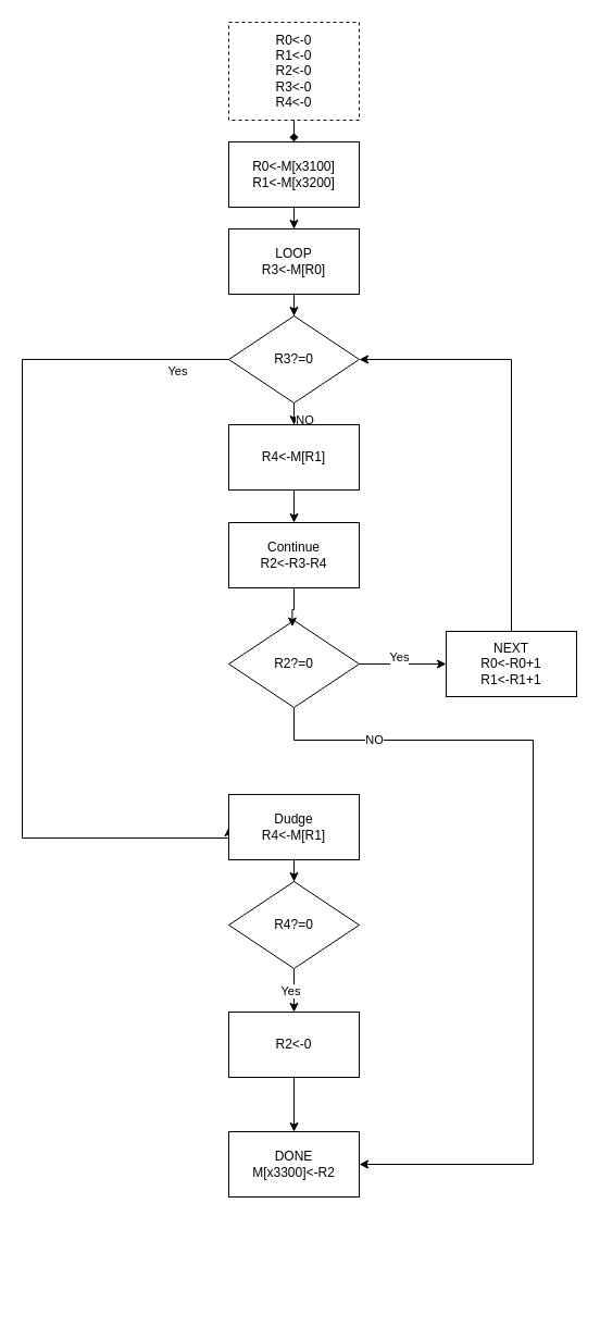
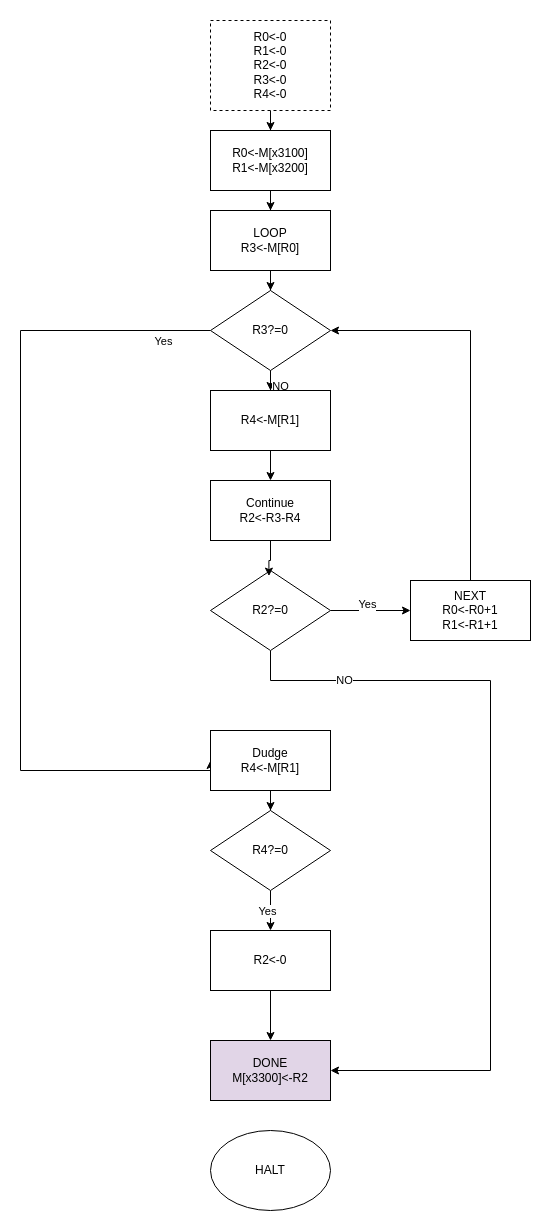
  <mxCell id="0" />
  <mxCell id="1" parent="0" />
- <mxCell id="2" style="edgeStyle=orthogonalEdgeStyle;rounded=0;orthogonalLoop=1;jettySize=auto;html=1;entryX=0.5;entryY=0;entryDx=0;entryDy=0;endArrow=diamond;" edge="1" parent="1" source="3" target="5"><mxGeometry relative="1" as="geometry" /></mxCell>
+ <mxCell id="2" style="edgeStyle=orthogonalEdgeStyle;rounded=0;orthogonalLoop=1;jettySize=auto;html=1;entryX=0.5;entryY=0;entryDx=0;entryDy=0;" edge="1" parent="1" source="3" target="5"><mxGeometry relative="1" as="geometry" /></mxCell>
  <mxCell id="3" value="R0&amp;lt;-0&lt;br&gt;R1&amp;lt;-0&lt;br&gt;R2&amp;lt;-0&lt;br&gt;R3&amp;lt;-0&lt;br&gt;R4&amp;lt;-0" style="rounded=0;whiteSpace=wrap;html=1;dashed=1;" vertex="1" parent="1"><mxGeometry x="210" y="20" width="120" height="90" as="geometry" /></mxCell>
  <mxCell id="4" style="edgeStyle=orthogonalEdgeStyle;rounded=0;orthogonalLoop=1;jettySize=auto;html=1;" edge="1" parent="1" source="5" target="7"><mxGeometry relative="1" as="geometry" /></mxCell>
  <mxCell id="5" value="R0&amp;lt;-M[x3100]&lt;br&gt;R1&amp;lt;-M[x3200]" style="rounded=0;whiteSpace=wrap;html=1;" vertex="1" parent="1"><mxGeometry x="210" y="130" width="120" height="60" as="geometry" /></mxCell>
  <mxCell id="6" style="edgeStyle=orthogonalEdgeStyle;rounded=0;orthogonalLoop=1;jettySize=auto;html=1;entryX=0.5;entryY=0;entryDx=0;entryDy=0;" edge="1" parent="1" source="7" target="12"><mxGeometry relative="1" as="geometry" /></mxCell>
  <mxCell id="7" value="LOOP&lt;br&gt;R3&amp;lt;-M[R0]" style="rounded=0;whiteSpace=wrap;html=1;" vertex="1" parent="1"><mxGeometry x="210" y="210" width="120" height="60" as="geometry" /></mxCell>
  <mxCell id="8" style="edgeStyle=orthogonalEdgeStyle;rounded=0;orthogonalLoop=1;jettySize=auto;html=1;entryX=0;entryY=0.5;entryDx=0;entryDy=0;" edge="1" parent="1" source="12" target="22"><mxGeometry relative="1" as="geometry"><Array as="points"><mxPoint x="20" y="330" /><mxPoint x="20" y="770" /><mxPoint x="210" y="770" /></Array></mxGeometry></mxCell>
  <mxCell id="9" value="Yes" style="edgeLabel;html=1;align=center;verticalAlign=middle;resizable=0;points=[];" vertex="1" connectable="0" parent="8"><mxGeometry x="-0.885" y="9" relative="1" as="geometry"><mxPoint y="1" as="offset" /></mxGeometry></mxCell>
  <mxCell id="10" style="edgeStyle=orthogonalEdgeStyle;rounded=0;orthogonalLoop=1;jettySize=auto;html=1;entryX=0.5;entryY=0;entryDx=0;entryDy=0;" edge="1" parent="1" source="12" target="14"><mxGeometry relative="1" as="geometry" /></mxCell>
  <mxCell id="11" value="NO" style="edgeLabel;html=1;align=center;verticalAlign=middle;resizable=0;points=[];" vertex="1" connectable="0" parent="10"><mxGeometry x="-0.498" y="9" relative="1" as="geometry"><mxPoint as="offset" /></mxGeometry></mxCell>
  <mxCell id="12" value="R3?=0" style="rhombus;whiteSpace=wrap;html=1;" vertex="1" parent="1"><mxGeometry x="210" y="290" width="120" height="80" as="geometry" /></mxCell>
  <mxCell id="13" style="edgeStyle=orthogonalEdgeStyle;rounded=0;orthogonalLoop=1;jettySize=auto;html=1;" edge="1" parent="1" source="14" target="15"><mxGeometry relative="1" as="geometry" /></mxCell>
  <mxCell id="14" value="R4&amp;lt;-M[R1]" style="rounded=0;whiteSpace=wrap;html=1;" vertex="1" parent="1"><mxGeometry x="210" y="390" width="120" height="60" as="geometry" /></mxCell>
  <mxCell id="15" value="Continue&lt;br&gt;R2&amp;lt;-R3-R4" style="rounded=0;whiteSpace=wrap;html=1;" vertex="1" parent="1"><mxGeometry x="210" y="480" width="120" height="60" as="geometry" /></mxCell>
  <mxCell id="16" style="edgeStyle=orthogonalEdgeStyle;rounded=0;orthogonalLoop=1;jettySize=auto;html=1;entryX=0;entryY=0.5;entryDx=0;entryDy=0;" edge="1" parent="1" source="20" target="29"><mxGeometry relative="1" as="geometry" /></mxCell>
  <mxCell id="17" value="Yes" style="edgeLabel;html=1;align=center;verticalAlign=middle;resizable=0;points=[];" vertex="1" connectable="0" parent="16"><mxGeometry x="-0.094" y="7" relative="1" as="geometry"><mxPoint as="offset" /></mxGeometry></mxCell>
  <mxCell id="18" style="edgeStyle=orthogonalEdgeStyle;rounded=0;orthogonalLoop=1;jettySize=auto;html=1;entryX=1;entryY=0.5;entryDx=0;entryDy=0;" edge="1" parent="1" source="20" target="30"><mxGeometry relative="1" as="geometry"><mxPoint x="480" y="870" as="targetPoint" /><Array as="points"><mxPoint x="270" y="680" /><mxPoint x="490" y="680" /><mxPoint x="490" y="1070" /></Array></mxGeometry></mxCell>
  <mxCell id="19" value="NO" style="edgeLabel;html=1;align=center;verticalAlign=middle;resizable=0;points=[];" vertex="1" connectable="0" parent="18"><mxGeometry x="-0.743" y="1" relative="1" as="geometry"><mxPoint as="offset" /></mxGeometry></mxCell>
  <mxCell id="20" value="R2?=0" style="rhombus;whiteSpace=wrap;html=1;" vertex="1" parent="1"><mxGeometry x="210" y="570" width="120" height="80" as="geometry" /></mxCell>
  <mxCell id="21" style="edgeStyle=orthogonalEdgeStyle;rounded=0;orthogonalLoop=1;jettySize=auto;html=1;" edge="1" parent="1" source="22" target="25"><mxGeometry relative="1" as="geometry" /></mxCell>
  <mxCell id="22" value="Dudge&lt;br&gt;R4&amp;lt;-M[R1]" style="rounded=0;whiteSpace=wrap;html=1;" vertex="1" parent="1"><mxGeometry x="210" y="730" width="120" height="60" as="geometry" /></mxCell>
  <mxCell id="23" style="edgeStyle=orthogonalEdgeStyle;rounded=0;orthogonalLoop=1;jettySize=auto;html=1;entryX=0.5;entryY=0;entryDx=0;entryDy=0;" edge="1" parent="1" source="25" target="27"><mxGeometry relative="1" as="geometry" /></mxCell>
  <mxCell id="24" value="Yes" style="edgeLabel;html=1;align=center;verticalAlign=middle;resizable=0;points=[];" vertex="1" connectable="0" parent="23"><mxGeometry x="0.022" y="-4" relative="1" as="geometry"><mxPoint as="offset" /></mxGeometry></mxCell>
  <mxCell id="25" value="R4?=0" style="rhombus;whiteSpace=wrap;html=1;" vertex="1" parent="1"><mxGeometry x="210" y="810" width="120" height="80" as="geometry" /></mxCell>
  <mxCell id="26" style="edgeStyle=orthogonalEdgeStyle;rounded=0;orthogonalLoop=1;jettySize=auto;html=1;entryX=0.5;entryY=0;entryDx=0;entryDy=0;" edge="1" parent="1" source="27" target="30"><mxGeometry relative="1" as="geometry" /></mxCell>
  <mxCell id="27" value="R2&amp;lt;-0" style="rounded=0;whiteSpace=wrap;html=1;" vertex="1" parent="1"><mxGeometry x="210" y="930" width="120" height="60" as="geometry" /></mxCell>
  <mxCell id="28" style="edgeStyle=orthogonalEdgeStyle;rounded=0;orthogonalLoop=1;jettySize=auto;html=1;entryX=1;entryY=0.5;entryDx=0;entryDy=0;" edge="1" parent="1" source="29" target="12"><mxGeometry relative="1" as="geometry"><Array as="points"><mxPoint x="470" y="330" /></Array></mxGeometry></mxCell>
  <mxCell id="29" value="NEXT&lt;br&gt;R0&amp;lt;-R0+1&lt;br&gt;R1&amp;lt;-R1+1" style="rounded=0;whiteSpace=wrap;html=1;" vertex="1" parent="1"><mxGeometry x="410" y="580" width="120" height="60" as="geometry" /></mxCell>
- <mxCell id="30" value="DONE&lt;br&gt;M[x3300]&amp;lt;-R2" style="rounded=0;whiteSpace=wrap;html=1;" vertex="1" parent="1"><mxGeometry x="210" y="1040" width="120" height="60" as="geometry" /></mxCell>
+ <mxCell id="30" value="DONE&lt;br&gt;M[x3300]&amp;lt;-R2" style="rounded=0;whiteSpace=wrap;html=1;fillColor=#e1d5e7;" vertex="1" parent="1"><mxGeometry x="210" y="1040" width="120" height="60" as="geometry" /></mxCell>
+ <mxCell id="31" value="HALT" style="ellipse;whiteSpace=wrap;html=1;" vertex="1" parent="1"><mxGeometry x="210" y="1130" width="120" height="80" as="geometry" /></mxCell>
  <mxCell id="32" style="edgeStyle=orthogonalEdgeStyle;rounded=0;orthogonalLoop=1;jettySize=auto;html=1;entryX=0.487;entryY=0.07;entryDx=0;entryDy=0;entryPerimeter=0;" edge="1" parent="1" source="15" target="20"><mxGeometry relative="1" as="geometry" /></mxCell>
